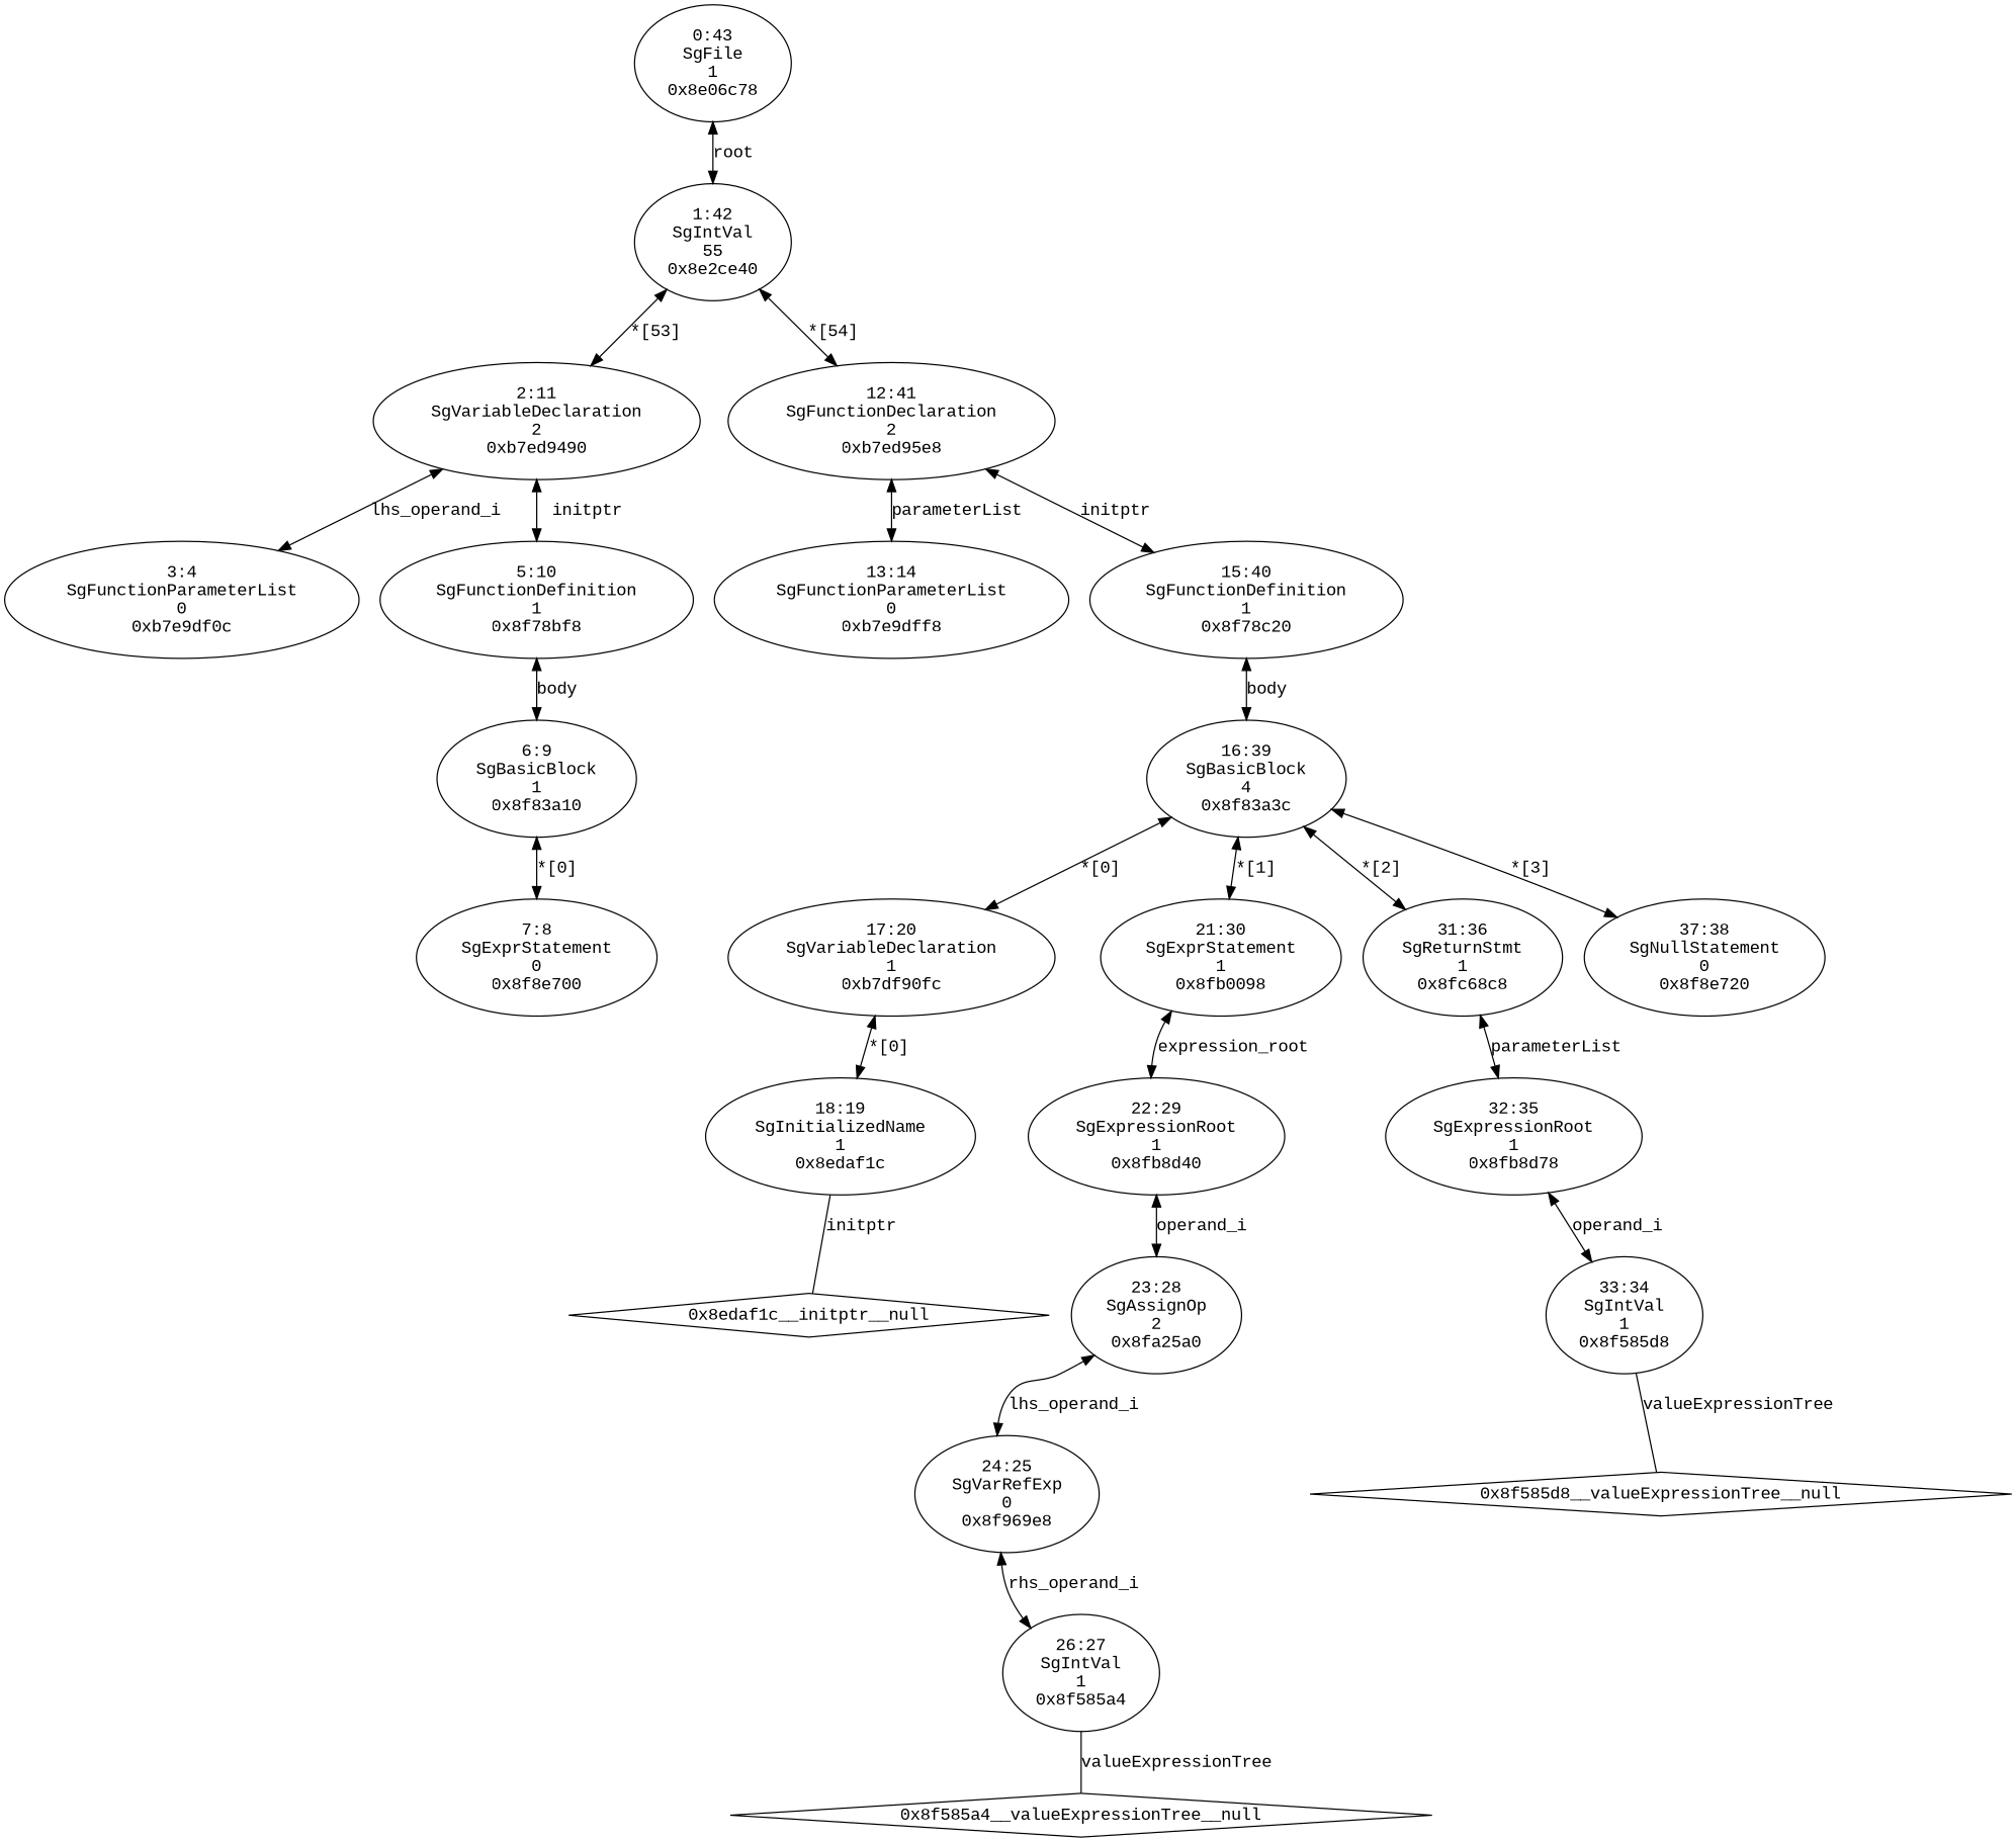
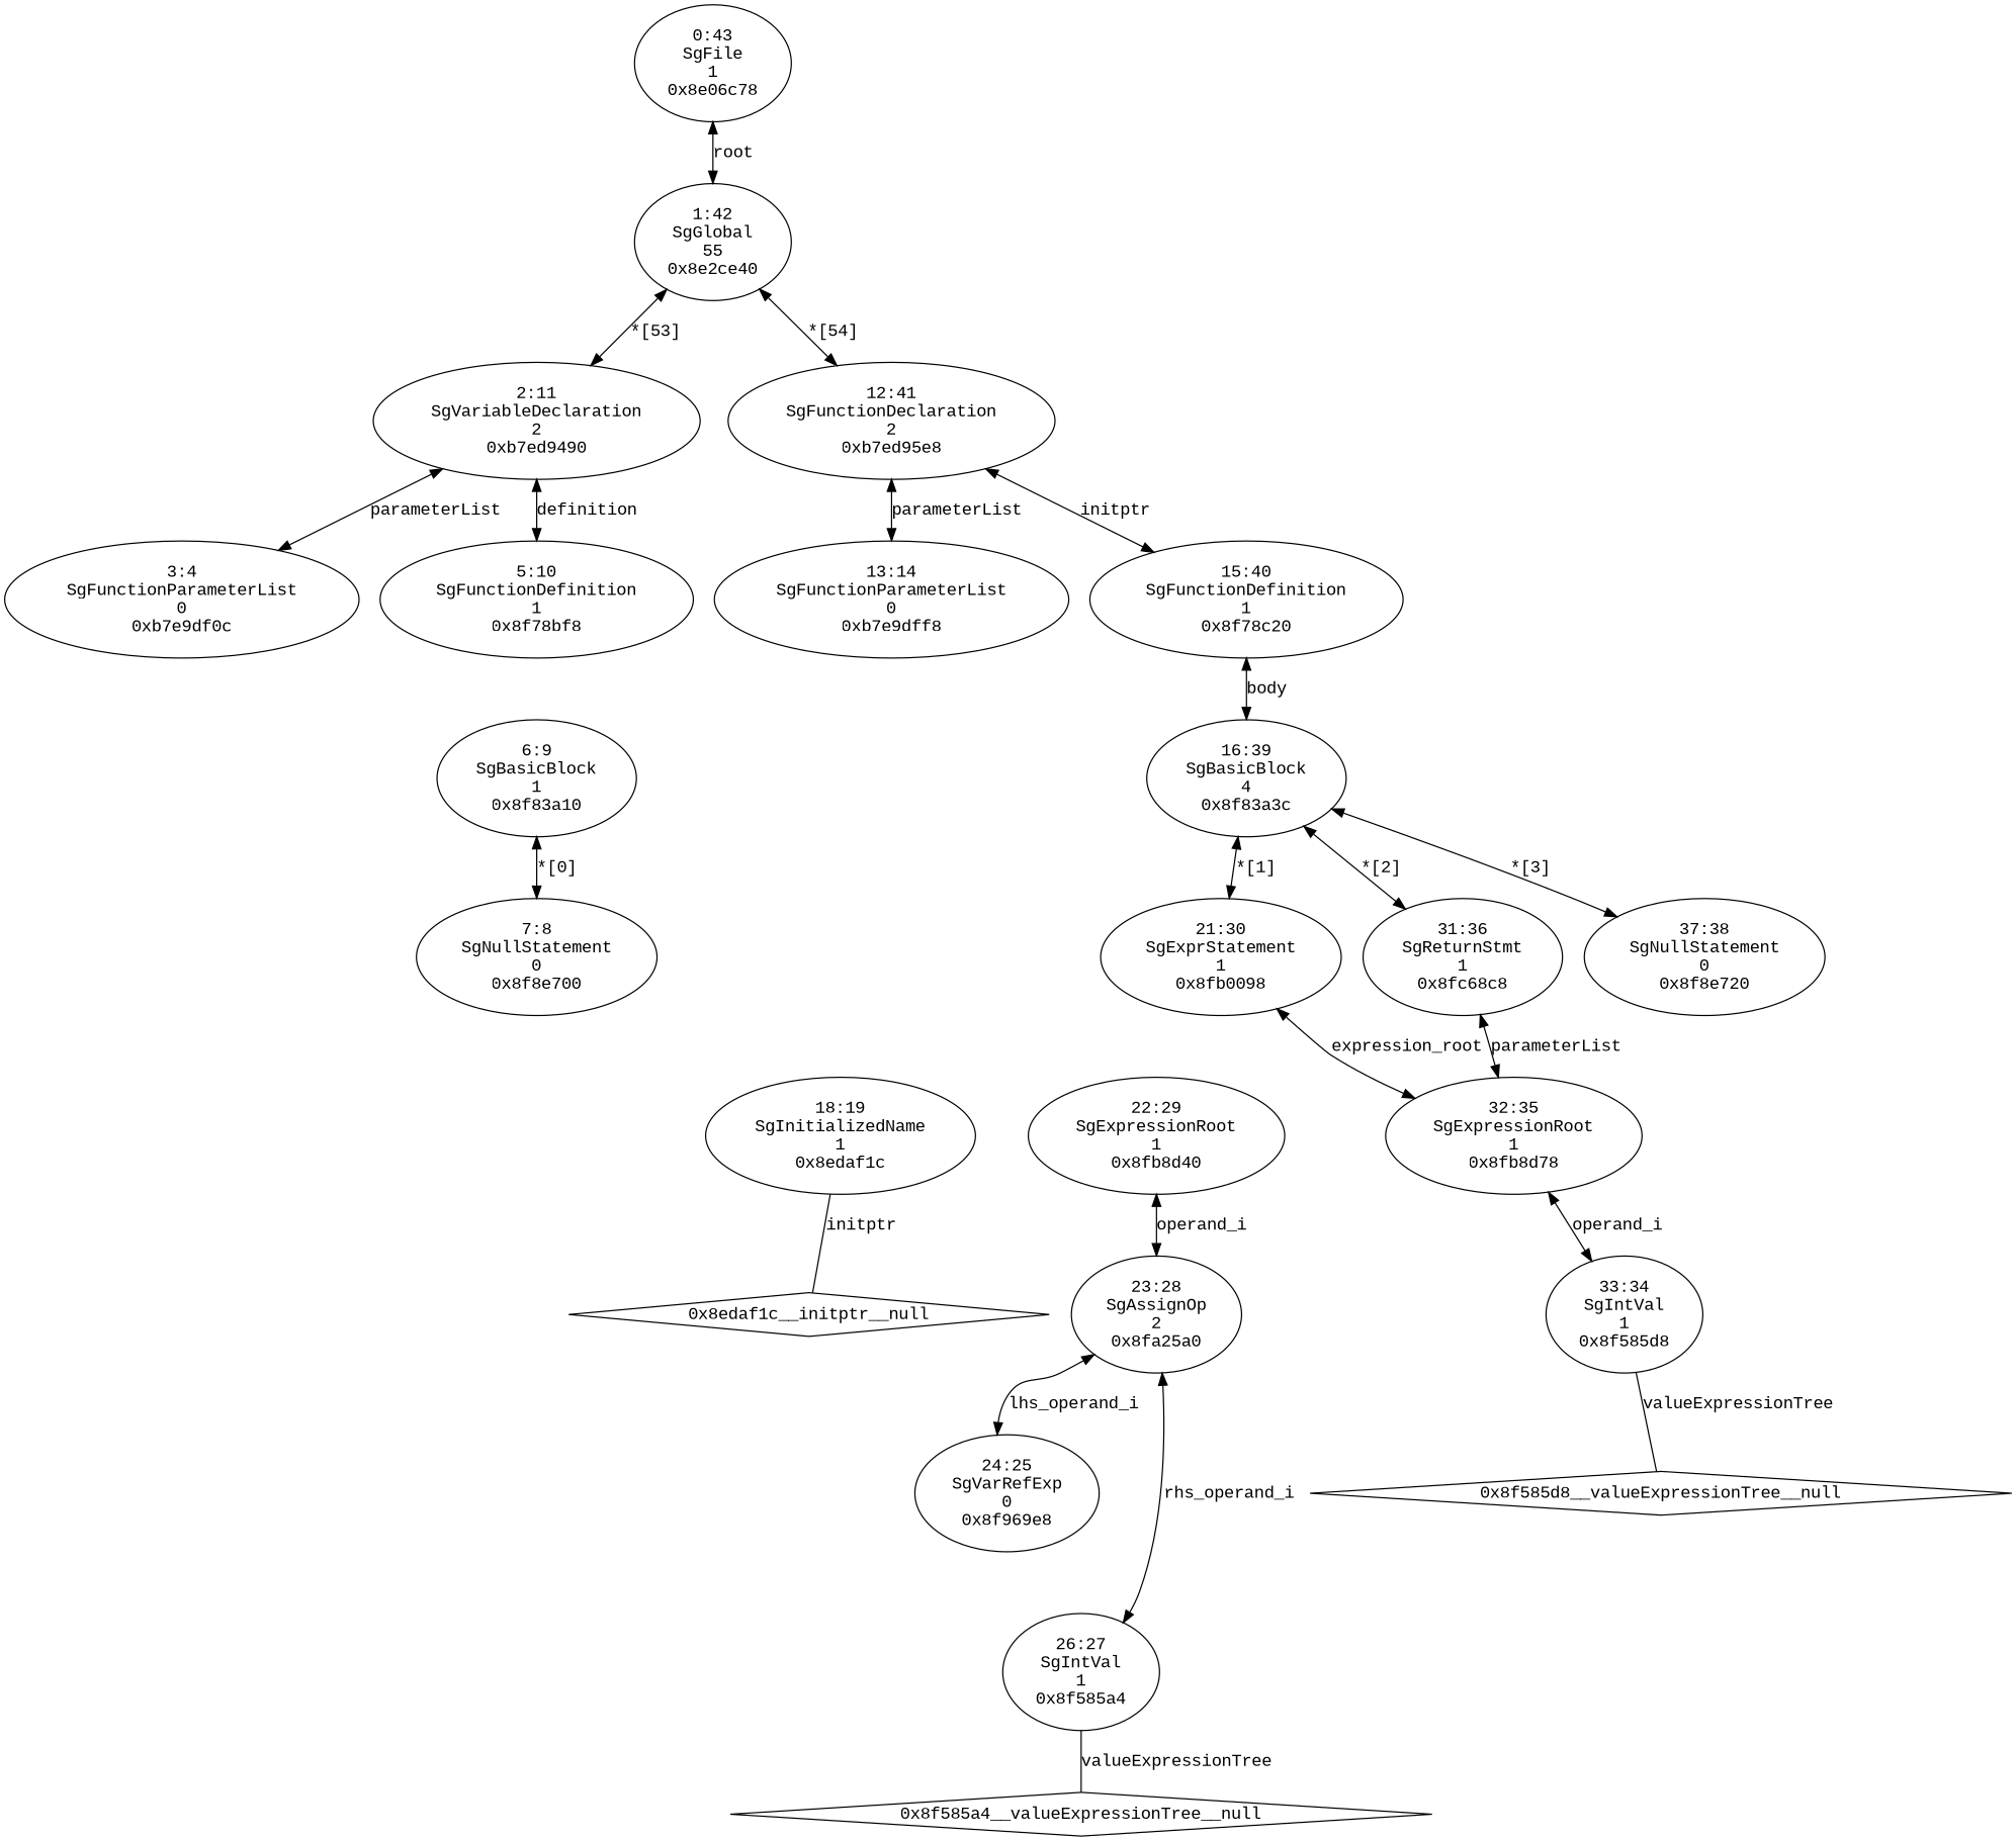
  digraph {
    fontname="Liberation Mono"
    node [fontname="Liberation Mono"]
    edge [dir=both fontname="Liberation Mono"]
    n1 [label="3:4\nSgFunctionParameterList\n0\n0xb7e9df0c\n"]
-   n2 [label="7:8\nSgExprStatement\n0\n0x8f8e700\n"]
+   n2 [label="7:8\nSgNullStatement\n0\n0x8f8e700\n"]
    n3 [label="6:9\nSgBasicBlock\n1\n0x8f83a10\n"]
    n4 [label="5:10\nSgFunctionDefinition\n1\n0x8f78bf8\n"]
    n5 [label="2:11\nSgVariableDeclaration\n2\n0xb7ed9490\n"]
    n6 [label="13:14\nSgFunctionParameterList\n0\n0xb7e9dff8\n"]
    n7 [label="18:19\nSgInitializedName\n1\n0x8edaf1c\n"]
    "0x8edaf1c__initptr__null" [shape=diamond]
-   n9 [label="17:20\nSgVariableDeclaration\n1\n0xb7df90fc\n"]
    n10 [label="24:25\nSgVarRefExp\n0\n0x8f969e8\n"]
    n11 [label="26:27\nSgIntVal\n1\n0x8f585a4\n"]
    "0x8f585a4__valueExpressionTree__null" [shape=diamond]
    n13 [label="23:28\nSgAssignOp\n2\n0x8fa25a0\n"]
    n14 [label="22:29\nSgExpressionRoot\n1\n0x8fb8d40\n"]
    n15 [label="21:30\nSgExprStatement\n1\n0x8fb0098\n"]
    n16 [label="33:34\nSgIntVal\n1\n0x8f585d8\n"]
    "0x8f585d8__valueExpressionTree__null" [shape=diamond]
    n18 [label="32:35\nSgExpressionRoot\n1\n0x8fb8d78\n"]
    n19 [label="31:36\nSgReturnStmt\n1\n0x8fc68c8\n"]
    n20 [label="37:38\nSgNullStatement\n0\n0x8f8e720\n"]
    n21 [label="16:39\nSgBasicBlock\n4\n0x8f83a3c\n"]
    n22 [label="15:40\nSgFunctionDefinition\n1\n0x8f78c20\n"]
    n23 [label="12:41\nSgFunctionDeclaration\n2\n0xb7ed95e8\n"]
-   n24 [label="1:42\nSgIntVal\n55\n0x8e2ce40\n"]
+   n24 [label="1:42\nSgGlobal\n55\n0x8e2ce40\n"]
    n25 [label="0:43\nSgFile\n1\n0x8e06c78\n"]
    n3 -> n2 [label="*[0]"]
-   n4 -> n3 [label=body]
-   n5 -> n1 [label=lhs_operand_i]
-   n5 -> n4 [label=initptr]
+   n5 -> n1 [label=parameterList]
+   n5 -> n4 [label=definition]
    n7 -> "0x8edaf1c__initptr__null" [dir=none label=initptr]
-   n9 -> n7 [label="*[0]"]
    n11 -> "0x8f585a4__valueExpressionTree__null" [dir=none label=valueExpressionTree]
    n13 -> n10 [label=lhs_operand_i]
-   n10 -> n11 [label=rhs_operand_i]
+   n13 -> n11 [label=rhs_operand_i]
    n14 -> n13 [label=operand_i]
-   n15 -> n14 [label=expression_root]
+   n15 -> n18 [label=expression_root]
    n16 -> "0x8f585d8__valueExpressionTree__null" [dir=none label=valueExpressionTree]
    n18 -> n16 [label=operand_i]
    n19 -> n18 [label=parameterList]
-   n21 -> n9 [label="*[0]"]
    n21 -> n15 [label="*[1]"]
    n21 -> n19 [label="*[2]"]
    n21 -> n20 [label="*[3]"]
    n22 -> n21 [label=body]
    n23 -> n6 [label=parameterList]
    n23 -> n22 [label=initptr]
    n24 -> n5 [label="*[53]"]
    n24 -> n23 [label="*[54]"]
    n25 -> n24 [label=root]
  }
